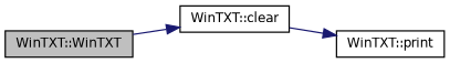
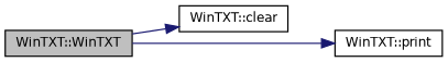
  digraph {
    rankdir=LR
    node [color=black fillcolor=white fontname=Helvetica fontsize=10 shape=record style=filled]
    edge [color=midnightblue fontname=Helvetica fontsize=10 labelfontname=Helvetica labelfontsize=10 style=solid]
    n1 [fillcolor=grey75 fontcolor=black height=0.2 label="WinTXT::WinTXT" width=0.4]
    n2 [height=0.2 label="WinTXT::clear" width=0.4]
    n3 [height=0.2 label="WinTXT::print" width=0.4]
    n1 -> n2
-   n2 -> n3
+   n1 -> n3
  }
